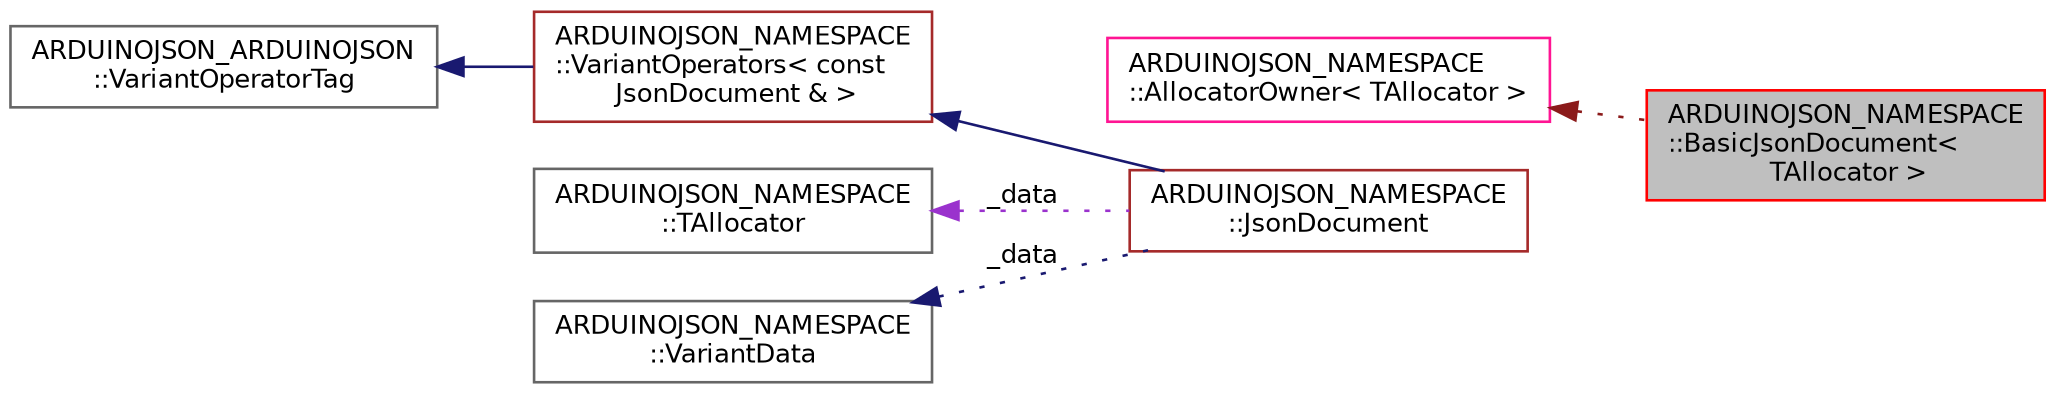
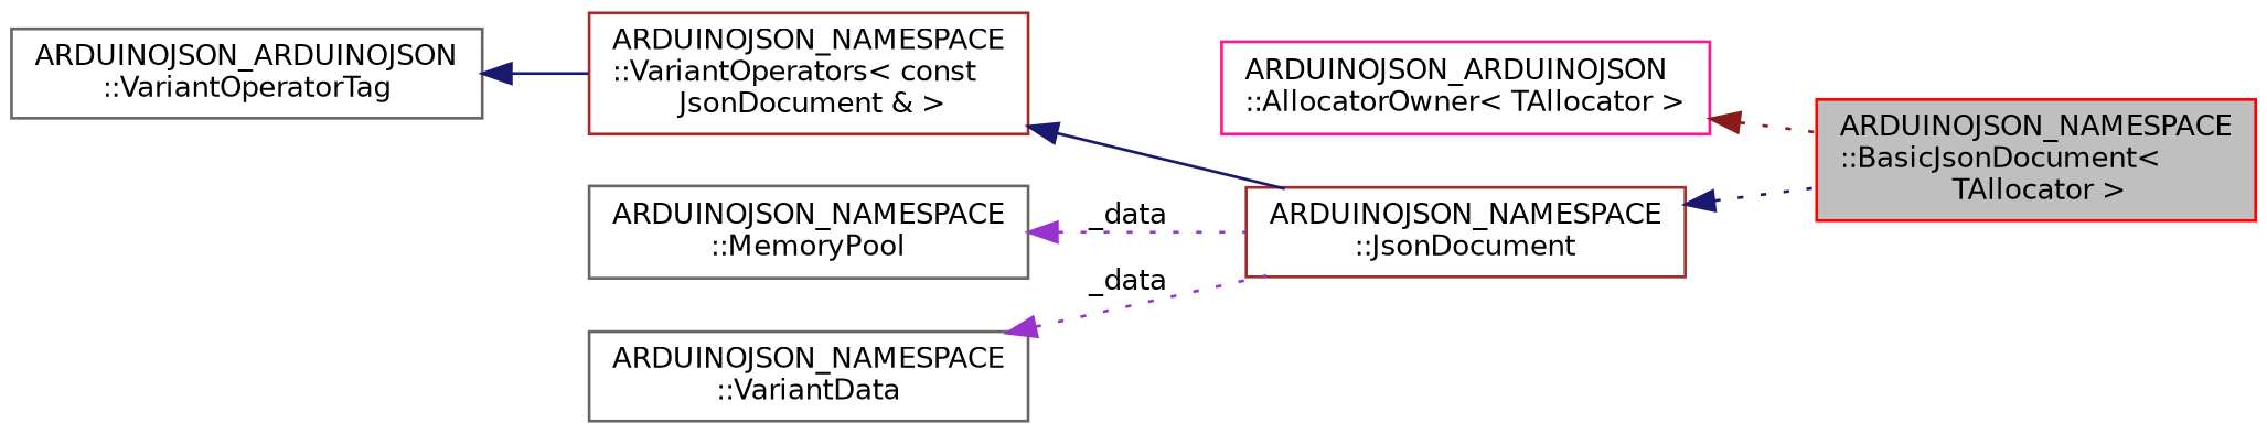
  digraph {
    rankdir=LR
    node [color=gray40 fillcolor=white fontname=Helvetica fontsize=10 shape=record style=filled]
    edge [color=midnightblue dir=back fontname=Helvetica fontsize=10 labelfontname=Helvetica labelfontsize=10 style=dotted]
    n1 [color=red fillcolor=grey75 fontcolor=black height=0.2 label="ARDUINOJSON_NAMESPACE\l::BasicJsonDocument\<\l TAllocator \>" width=0.4]
-   n2 [color=deeppink height=0.2 label="ARDUINOJSON_NAMESPACE\l::AllocatorOwner\< TAllocator \>" width=0.4]
+   n2 [color=deeppink height=0.2 label="ARDUINOJSON_ARDUINOJSON\l::AllocatorOwner\< TAllocator \>" width=0.4]
    n3 [color=brown height=0.2 label="ARDUINOJSON_NAMESPACE\l::JsonDocument" width=0.4]
    n4 [color=brown height=0.2 label="ARDUINOJSON_NAMESPACE\l::VariantOperators\< const\l JsonDocument & \>" width=0.4]
    n5 [height=0.2 label="ARDUINOJSON_ARDUINOJSON\l::VariantOperatorTag" width=0.4]
-   n6 [height=0.2 label="ARDUINOJSON_NAMESPACE\l::TAllocator" width=0.4]
+   n6 [height=0.2 label="ARDUINOJSON_NAMESPACE\l::MemoryPool" width=0.4]
    n7 [height=0.2 label="ARDUINOJSON_NAMESPACE\l::VariantData" width=0.4]
    n2 -> n1 [color=firebrick4]
+   n3 -> n1
    n4 -> n3 [style=solid]
    n5 -> n4 [style=solid]
    n6 -> n3 [color=darkorchid3 label=" _data"]
-   n7 -> n3 [label=" _data"]
+   n7 -> n3 [color=darkorchid3 label=" _data"]
  }
